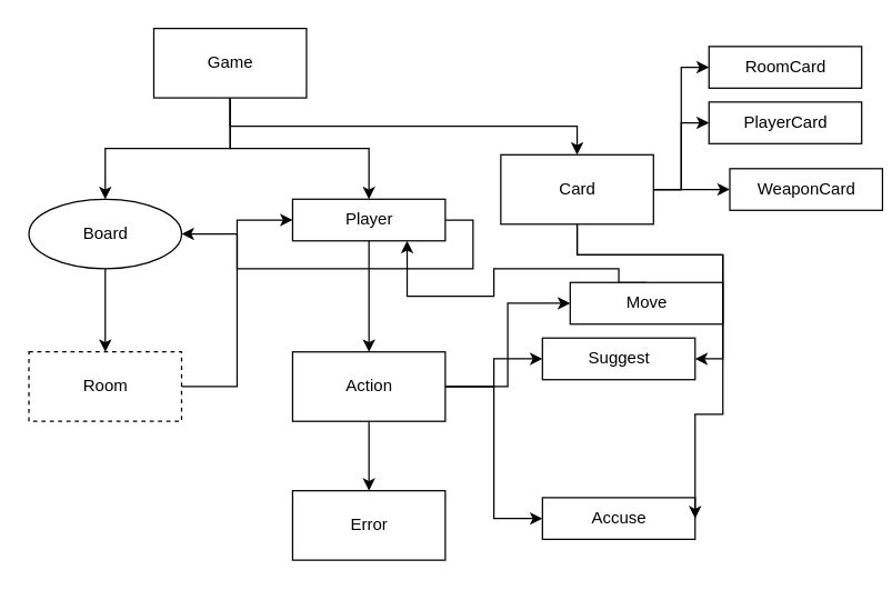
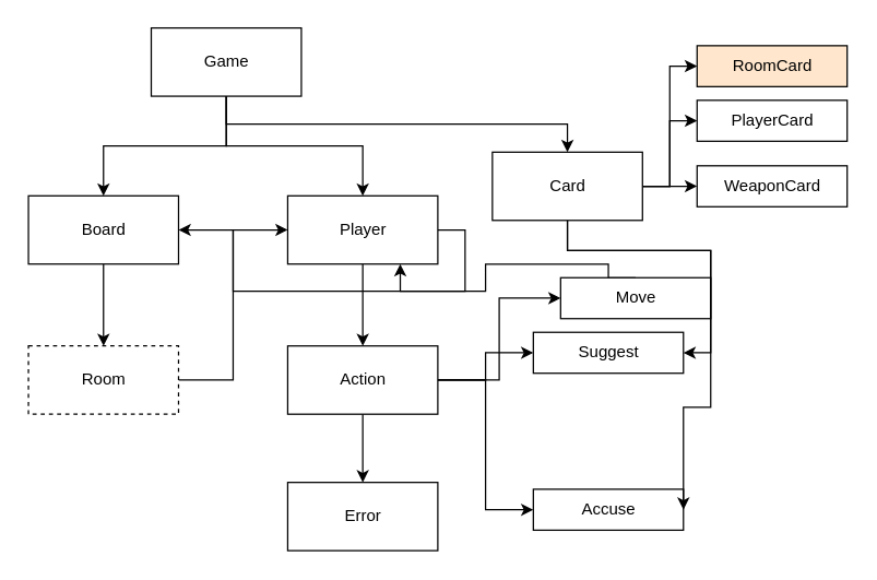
  <mxCell id="0" />
  <mxCell id="1" parent="0" />
  <mxCell id="2" style="edgeStyle=orthogonalEdgeStyle;rounded=0;orthogonalLoop=1;jettySize=auto;html=1;exitX=0.5;exitY=1;exitDx=0;exitDy=0;entryX=0.5;entryY=0;entryDx=0;entryDy=0;" edge="1" parent="1" source="5" target="7"><mxGeometry relative="1" as="geometry" /></mxCell>
  <mxCell id="3" style="edgeStyle=orthogonalEdgeStyle;rounded=0;orthogonalLoop=1;jettySize=auto;html=1;exitX=0.5;exitY=1;exitDx=0;exitDy=0;entryX=0.5;entryY=0;entryDx=0;entryDy=0;" edge="1" parent="1" source="5" target="10"><mxGeometry relative="1" as="geometry" /></mxCell>
  <mxCell id="4" style="edgeStyle=orthogonalEdgeStyle;rounded=0;orthogonalLoop=1;jettySize=auto;html=1;exitX=0.5;exitY=1;exitDx=0;exitDy=0;entryX=0.5;entryY=0;entryDx=0;entryDy=0;" edge="1" parent="1" source="5" target="31"><mxGeometry relative="1" as="geometry" /></mxCell>
  <mxCell id="5" value="Game" style="html=1;" vertex="1" parent="1"><mxGeometry x="110" y="20" width="110" height="50" as="geometry" /></mxCell>
  <mxCell id="6" style="edgeStyle=orthogonalEdgeStyle;rounded=0;orthogonalLoop=1;jettySize=auto;html=1;exitX=0.5;exitY=1;exitDx=0;exitDy=0;entryX=0.5;entryY=0;entryDx=0;entryDy=0;" edge="1" parent="1" source="7" target="12"><mxGeometry relative="1" as="geometry" /></mxCell>
- <mxCell id="7" value="Board" style="ellipse;html=1;" vertex="1" parent="1"><mxGeometry x="20" y="143" width="110" height="50" as="geometry" /></mxCell>
+ <mxCell id="7" value="Board" style="html=1;" vertex="1" parent="1"><mxGeometry x="20" y="143" width="110" height="50" as="geometry" /></mxCell>
  <mxCell id="8" style="edgeStyle=orthogonalEdgeStyle;rounded=0;orthogonalLoop=1;jettySize=auto;html=1;exitX=0.5;exitY=1;exitDx=0;exitDy=0;entryX=0.5;entryY=0;entryDx=0;entryDy=0;" edge="1" parent="1" source="10" target="17"><mxGeometry relative="1" as="geometry" /></mxCell>
  <mxCell id="9" style="edgeStyle=orthogonalEdgeStyle;rounded=0;orthogonalLoop=1;jettySize=auto;html=1;exitX=1;exitY=0.5;exitDx=0;exitDy=0;" edge="1" parent="1" source="10" target="7"><mxGeometry relative="1" as="geometry" /></mxCell>
- <mxCell id="10" value="Player" style="html=1;" vertex="1" parent="1"><mxGeometry x="210" y="143" width="110" height="30" as="geometry" /></mxCell>
+ <mxCell id="10" value="Player" style="html=1;" vertex="1" parent="1"><mxGeometry x="210" y="143" width="110" height="50" as="geometry" /></mxCell>
  <mxCell id="11" style="edgeStyle=orthogonalEdgeStyle;rounded=0;orthogonalLoop=1;jettySize=auto;html=1;exitX=1;exitY=0.5;exitDx=0;exitDy=0;entryX=0;entryY=0.5;entryDx=0;entryDy=0;" edge="1" parent="1" source="12" target="10"><mxGeometry relative="1" as="geometry" /></mxCell>
  <mxCell id="12" value="Room" style="html=1;dashed=1;" vertex="1" parent="1"><mxGeometry x="20" y="253" width="110" height="50" as="geometry" /></mxCell>
  <mxCell id="13" style="edgeStyle=orthogonalEdgeStyle;rounded=0;orthogonalLoop=1;jettySize=auto;html=1;exitX=0.5;exitY=1;exitDx=0;exitDy=0;entryX=0.5;entryY=0;entryDx=0;entryDy=0;" edge="1" parent="1" source="17" target="18"><mxGeometry relative="1" as="geometry" /></mxCell>
  <mxCell id="14" style="edgeStyle=orthogonalEdgeStyle;rounded=0;orthogonalLoop=1;jettySize=auto;html=1;exitX=1;exitY=0.5;exitDx=0;exitDy=0;entryX=0;entryY=0.5;entryDx=0;entryDy=0;" edge="1" parent="1" source="17" target="20"><mxGeometry relative="1" as="geometry" /></mxCell>
  <mxCell id="15" style="edgeStyle=orthogonalEdgeStyle;rounded=0;orthogonalLoop=1;jettySize=auto;html=1;exitX=1;exitY=0.5;exitDx=0;exitDy=0;entryX=0;entryY=0.5;entryDx=0;entryDy=0;" edge="1" parent="1" source="17" target="21"><mxGeometry relative="1" as="geometry" /></mxCell>
  <mxCell id="16" style="edgeStyle=orthogonalEdgeStyle;rounded=0;orthogonalLoop=1;jettySize=auto;html=1;exitX=1;exitY=0.5;exitDx=0;exitDy=0;entryX=0;entryY=0.5;entryDx=0;entryDy=0;" edge="1" parent="1" source="17" target="22"><mxGeometry relative="1" as="geometry" /></mxCell>
  <mxCell id="17" value="Action" style="html=1;" vertex="1" parent="1"><mxGeometry x="210" y="253" width="110" height="50" as="geometry" /></mxCell>
  <mxCell id="18" value="Error" style="html=1;" vertex="1" parent="1"><mxGeometry x="210" y="353" width="110" height="50" as="geometry" /></mxCell>
  <mxCell id="19" style="edgeStyle=orthogonalEdgeStyle;rounded=0;orthogonalLoop=1;jettySize=auto;html=1;exitX=0.5;exitY=0;exitDx=0;exitDy=0;entryX=0.75;entryY=1;entryDx=0;entryDy=0;" edge="1" parent="1" source="20" target="10"><mxGeometry relative="1" as="geometry"><Array as="points"><mxPoint x="445" y="193" /><mxPoint x="355" y="193" /><mxPoint x="355" y="213" /><mxPoint x="293" y="213" /></Array></mxGeometry></mxCell>
  <mxCell id="20" value="Move" style="html=1;" vertex="1" parent="1"><mxGeometry x="410" y="203" width="110" height="30" as="geometry" /></mxCell>
  <mxCell id="21" value="Suggest" style="html=1;" vertex="1" parent="1"><mxGeometry x="390" y="243" width="110" height="30" as="geometry" /></mxCell>
  <mxCell id="22" value="Accuse" style="html=1;" vertex="1" parent="1"><mxGeometry x="390" y="358" width="110" height="30" as="geometry" /></mxCell>
- <mxCell id="23" value="RoomCard" style="html=1;" vertex="1" parent="1"><mxGeometry x="510" y="33" width="110" height="30" as="geometry" /></mxCell>
+ <mxCell id="23" value="RoomCard" style="html=1;fillColor=#ffe6cc;" vertex="1" parent="1"><mxGeometry x="510" y="33" width="110" height="30" as="geometry" /></mxCell>
  <mxCell id="24" value="PlayerCard&lt;br&gt;" style="html=1;" vertex="1" parent="1"><mxGeometry x="510" y="73" width="110" height="30" as="geometry" /></mxCell>
- <mxCell id="25" value="WeaponCard" style="html=1;" vertex="1" parent="1"><mxGeometry x="525" y="121" width="110" height="30" as="geometry" /></mxCell>
+ <mxCell id="25" value="WeaponCard" style="html=1;" vertex="1" parent="1"><mxGeometry x="510" y="121" width="110" height="30" as="geometry" /></mxCell>
  <mxCell id="26" style="edgeStyle=orthogonalEdgeStyle;rounded=0;orthogonalLoop=1;jettySize=auto;html=1;exitX=1;exitY=0.5;exitDx=0;exitDy=0;entryX=0;entryY=0.5;entryDx=0;entryDy=0;" edge="1" parent="1" source="31" target="23"><mxGeometry relative="1" as="geometry" /></mxCell>
  <mxCell id="27" style="edgeStyle=orthogonalEdgeStyle;rounded=0;orthogonalLoop=1;jettySize=auto;html=1;exitX=1;exitY=0.5;exitDx=0;exitDy=0;entryX=0;entryY=0.5;entryDx=0;entryDy=0;" edge="1" parent="1" source="31" target="24"><mxGeometry relative="1" as="geometry" /></mxCell>
  <mxCell id="28" style="edgeStyle=orthogonalEdgeStyle;rounded=0;orthogonalLoop=1;jettySize=auto;html=1;exitX=1;exitY=0.5;exitDx=0;exitDy=0;entryX=0;entryY=0.5;entryDx=0;entryDy=0;" edge="1" parent="1" source="31" target="25"><mxGeometry relative="1" as="geometry" /></mxCell>
  <mxCell id="29" style="edgeStyle=orthogonalEdgeStyle;rounded=0;orthogonalLoop=1;jettySize=auto;html=1;exitX=0.5;exitY=1;exitDx=0;exitDy=0;entryX=1;entryY=0.5;entryDx=0;entryDy=0;" edge="1" parent="1" source="31" target="21"><mxGeometry relative="1" as="geometry"><Array as="points"><mxPoint x="415" y="183" /><mxPoint x="520" y="183" /><mxPoint x="520" y="258" /></Array></mxGeometry></mxCell>
  <mxCell id="30" style="edgeStyle=orthogonalEdgeStyle;rounded=0;orthogonalLoop=1;jettySize=auto;html=1;exitX=0.5;exitY=1;exitDx=0;exitDy=0;entryX=1;entryY=0.5;entryDx=0;entryDy=0;" edge="1" parent="1" source="31" target="22"><mxGeometry relative="1" as="geometry"><Array as="points"><mxPoint x="415" y="183" /><mxPoint x="520" y="183" /><mxPoint x="520" y="298" /></Array></mxGeometry></mxCell>
  <mxCell id="31" value="Card" style="html=1;" vertex="1" parent="1"><mxGeometry x="360" y="111" width="110" height="50" as="geometry" /></mxCell>
